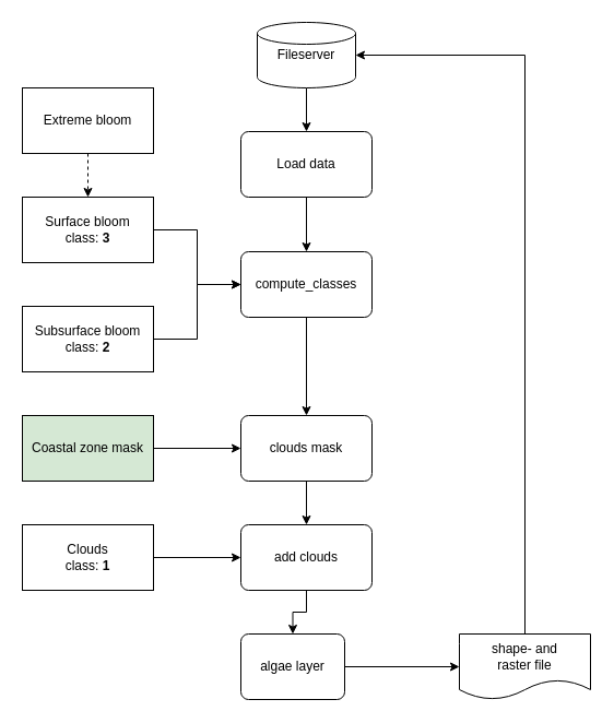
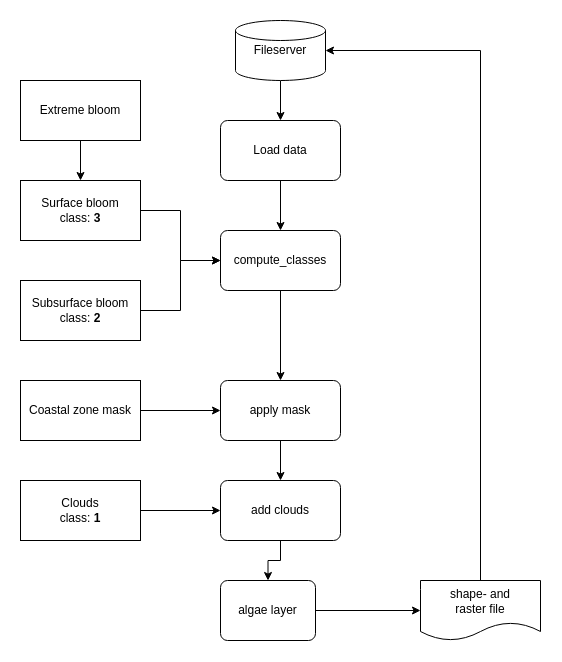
  <mxCell id="0" />
  <mxCell id="1" parent="0" />
  <mxCell id="2" value="" style="edgeStyle=orthogonalEdgeStyle;rounded=0;orthogonalLoop=1;jettySize=auto;html=1;" parent="1" source="3" target="5" edge="1"><mxGeometry relative="1" as="geometry" /></mxCell>
  <mxCell id="3" value="Fileserver" style="strokeWidth=1;html=1;shape=mxgraph.flowchart.database;whiteSpace=wrap;" parent="1" vertex="1"><mxGeometry x="235" y="20" width="90" height="60" as="geometry" /></mxCell>
  <mxCell id="4" value="" style="edgeStyle=orthogonalEdgeStyle;rounded=0;orthogonalLoop=1;jettySize=auto;html=1;entryX=0.5;entryY=0;entryDx=0;entryDy=0;" parent="1" source="5" target="7" edge="1"><mxGeometry relative="1" as="geometry"><mxPoint x="280" y="250" as="targetPoint" /></mxGeometry></mxCell>
  <mxCell id="5" value="Load data" style="rounded=1;whiteSpace=wrap;html=1;absoluteArcSize=1;arcSize=14;strokeWidth=1;" parent="1" vertex="1"><mxGeometry x="220" y="120" width="120" height="60" as="geometry" /></mxCell>
  <mxCell id="6" value="" style="edgeStyle=orthogonalEdgeStyle;rounded=0;orthogonalLoop=1;jettySize=auto;html=1;" parent="1" source="7" target="9" edge="1"><mxGeometry relative="1" as="geometry" /></mxCell>
  <mxCell id="7" value="compute_classes" style="rounded=1;whiteSpace=wrap;html=1;absoluteArcSize=1;arcSize=14;strokeWidth=1;" parent="1" vertex="1"><mxGeometry x="220" y="230" width="120" height="60" as="geometry" /></mxCell>
  <mxCell id="8" value="" style="edgeStyle=orthogonalEdgeStyle;rounded=0;orthogonalLoop=1;jettySize=auto;html=1;" parent="1" source="9" target="11" edge="1"><mxGeometry relative="1" as="geometry" /></mxCell>
- <mxCell id="9" value="clouds mask" style="rounded=1;whiteSpace=wrap;html=1;absoluteArcSize=1;arcSize=14;strokeWidth=1;" parent="1" vertex="1"><mxGeometry x="220" y="380" width="120" height="60" as="geometry" /></mxCell>
+ <mxCell id="9" value="apply mask" style="rounded=1;whiteSpace=wrap;html=1;absoluteArcSize=1;arcSize=14;strokeWidth=1;" parent="1" vertex="1"><mxGeometry x="220" y="380" width="120" height="60" as="geometry" /></mxCell>
  <mxCell id="10" value="" style="edgeStyle=orthogonalEdgeStyle;rounded=0;orthogonalLoop=1;jettySize=auto;html=1;" parent="1" source="11" target="13" edge="1"><mxGeometry relative="1" as="geometry" /></mxCell>
  <mxCell id="11" value="add clouds" style="rounded=1;whiteSpace=wrap;html=1;absoluteArcSize=1;arcSize=14;strokeWidth=1;" parent="1" vertex="1"><mxGeometry x="220" y="480" width="120" height="60" as="geometry" /></mxCell>
  <mxCell id="12" value="" style="edgeStyle=orthogonalEdgeStyle;rounded=0;orthogonalLoop=1;jettySize=auto;html=1;entryX=0;entryY=0.5;entryDx=0;entryDy=0;" parent="1" source="13" target="23" edge="1"><mxGeometry relative="1" as="geometry"><mxPoint x="420" y="360" as="targetPoint" /></mxGeometry></mxCell>
  <mxCell id="13" value="algae layer" style="rounded=1;whiteSpace=wrap;html=1;absoluteArcSize=1;arcSize=14;strokeWidth=1;" parent="1" vertex="1"><mxGeometry x="220" y="580" width="95" height="60" as="geometry" /></mxCell>
  <mxCell id="14" value="" style="edgeStyle=orthogonalEdgeStyle;rounded=0;orthogonalLoop=1;jettySize=auto;html=1;entryX=0;entryY=0.5;entryDx=0;entryDy=0;" parent="1" source="15" target="7" edge="1"><mxGeometry relative="1" as="geometry"><mxPoint x="140" y="300" as="targetPoint" /></mxGeometry></mxCell>
  <mxCell id="15" value="Subsurface bloom&lt;br&gt;class: &lt;b&gt;2&lt;/b&gt;" style="rounded=0;whiteSpace=wrap;html=1;" parent="1" vertex="1"><mxGeometry x="20" y="280" width="120" height="60" as="geometry" /></mxCell>
  <mxCell id="16" value="" style="edgeStyle=orthogonalEdgeStyle;rounded=0;orthogonalLoop=1;jettySize=auto;html=1;entryX=0;entryY=0.5;entryDx=0;entryDy=0;" parent="1" source="17" target="7" edge="1"><mxGeometry relative="1" as="geometry"><mxPoint x="410" y="300" as="targetPoint" /></mxGeometry></mxCell>
  <mxCell id="17" value="Surface bloom&lt;br&gt;class: &lt;b&gt;3&lt;/b&gt;" style="rounded=0;whiteSpace=wrap;html=1;" parent="1" vertex="1"><mxGeometry x="20" y="180" width="120" height="60" as="geometry" /></mxCell>
- <mxCell id="18" value="" style="edgeStyle=orthogonalEdgeStyle;rounded=0;orthogonalLoop=1;jettySize=auto;html=1;dashed=1;" edge="1" parent="1" source="19" target="17"><mxGeometry relative="1" as="geometry" /></mxCell>
+ <mxCell id="18" value="" style="edgeStyle=orthogonalEdgeStyle;rounded=0;orthogonalLoop=1;jettySize=auto;html=1;" edge="1" parent="1" source="19" target="17"><mxGeometry relative="1" as="geometry" /></mxCell>
  <mxCell id="19" value="Extreme bloom" style="rounded=0;whiteSpace=wrap;html=1;" parent="1" vertex="1"><mxGeometry x="20" y="80" width="120" height="60" as="geometry" /></mxCell>
  <mxCell id="20" value="" style="edgeStyle=orthogonalEdgeStyle;rounded=0;orthogonalLoop=1;jettySize=auto;html=1;" parent="1" source="21" target="9" edge="1"><mxGeometry relative="1" as="geometry" /></mxCell>
- <mxCell id="21" value="Coastal zone mask" style="rounded=0;whiteSpace=wrap;html=1;fillColor=#d5e8d4;" parent="1" vertex="1"><mxGeometry x="20" y="380" width="120" height="60" as="geometry" /></mxCell>
+ <mxCell id="21" value="Coastal zone mask" style="rounded=0;whiteSpace=wrap;html=1;" parent="1" vertex="1"><mxGeometry x="20" y="380" width="120" height="60" as="geometry" /></mxCell>
  <mxCell id="22" value="" style="edgeStyle=orthogonalEdgeStyle;rounded=0;orthogonalLoop=1;jettySize=auto;html=1;entryX=1;entryY=0.5;entryDx=0;entryDy=0;entryPerimeter=0;" edge="1" parent="1" source="23" target="3"><mxGeometry relative="1" as="geometry"><mxPoint x="480" y="510" as="targetPoint" /><Array as="points"><mxPoint x="480" y="50" /></Array></mxGeometry></mxCell>
  <mxCell id="23" value="shape- and&lt;br&gt;raster file" style="shape=document;whiteSpace=wrap;html=1;boundedLbl=1;" parent="1" vertex="1"><mxGeometry x="420" y="580" width="120" height="60" as="geometry" /></mxCell>
  <mxCell id="24" value="" style="edgeStyle=orthogonalEdgeStyle;rounded=0;orthogonalLoop=1;jettySize=auto;html=1;entryX=0;entryY=0.5;entryDx=0;entryDy=0;" parent="1" source="25" target="11" edge="1"><mxGeometry relative="1" as="geometry"><mxPoint x="15" y="540" as="targetPoint" /></mxGeometry></mxCell>
  <mxCell id="25" value="Clouds&lt;br&gt;class: &lt;b&gt;1&lt;/b&gt;" style="rounded=0;whiteSpace=wrap;html=1;" parent="1" vertex="1"><mxGeometry x="20" y="480" width="120" height="60" as="geometry" /></mxCell>
